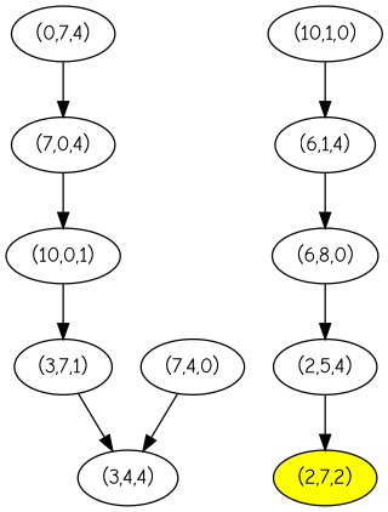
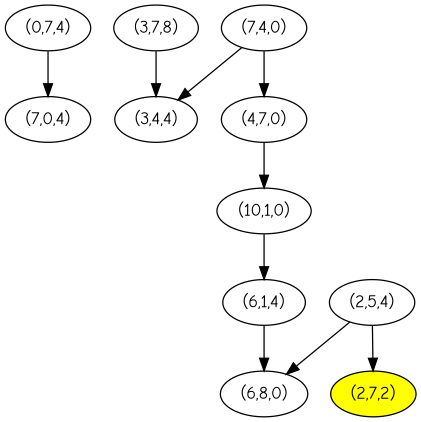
  digraph {
    fontname="Comic Neue"
    node [fontname="Comic Neue"]
    edge [fontname="Comic Neue"]
    n1 [label="(0,7,4)"]
    n2 [label="(7,0,4)"]
-   n3 [label="(10,0,1)"]
-   n4 [label="(3,7,1)"]
+   n4 [label="(3,7,8)"]
    n5 [label="(3,4,4)"]
    n6 [label="(7,4,0)"]
+   n7 [label="(4,7,0)"]
    n8 [label="(10,1,0)"]
    n9 [label="(6,1,4)"]
    n10 [label="(6,8,0)"]
    n11 [label="(2,5,4)"]
    n12 [fillcolor=yellow label="(2,7,2)" style=filled]
    n1 -> n2
-   n2 -> n3
-   n3 -> n4
    n4 -> n5
    n6 -> n5
+   n6 -> n7
+   n7 -> n8
    n8 -> n9
    n9 -> n10
-   n10 -> n11
+   n11 -> n10
    n11 -> n12
  }
